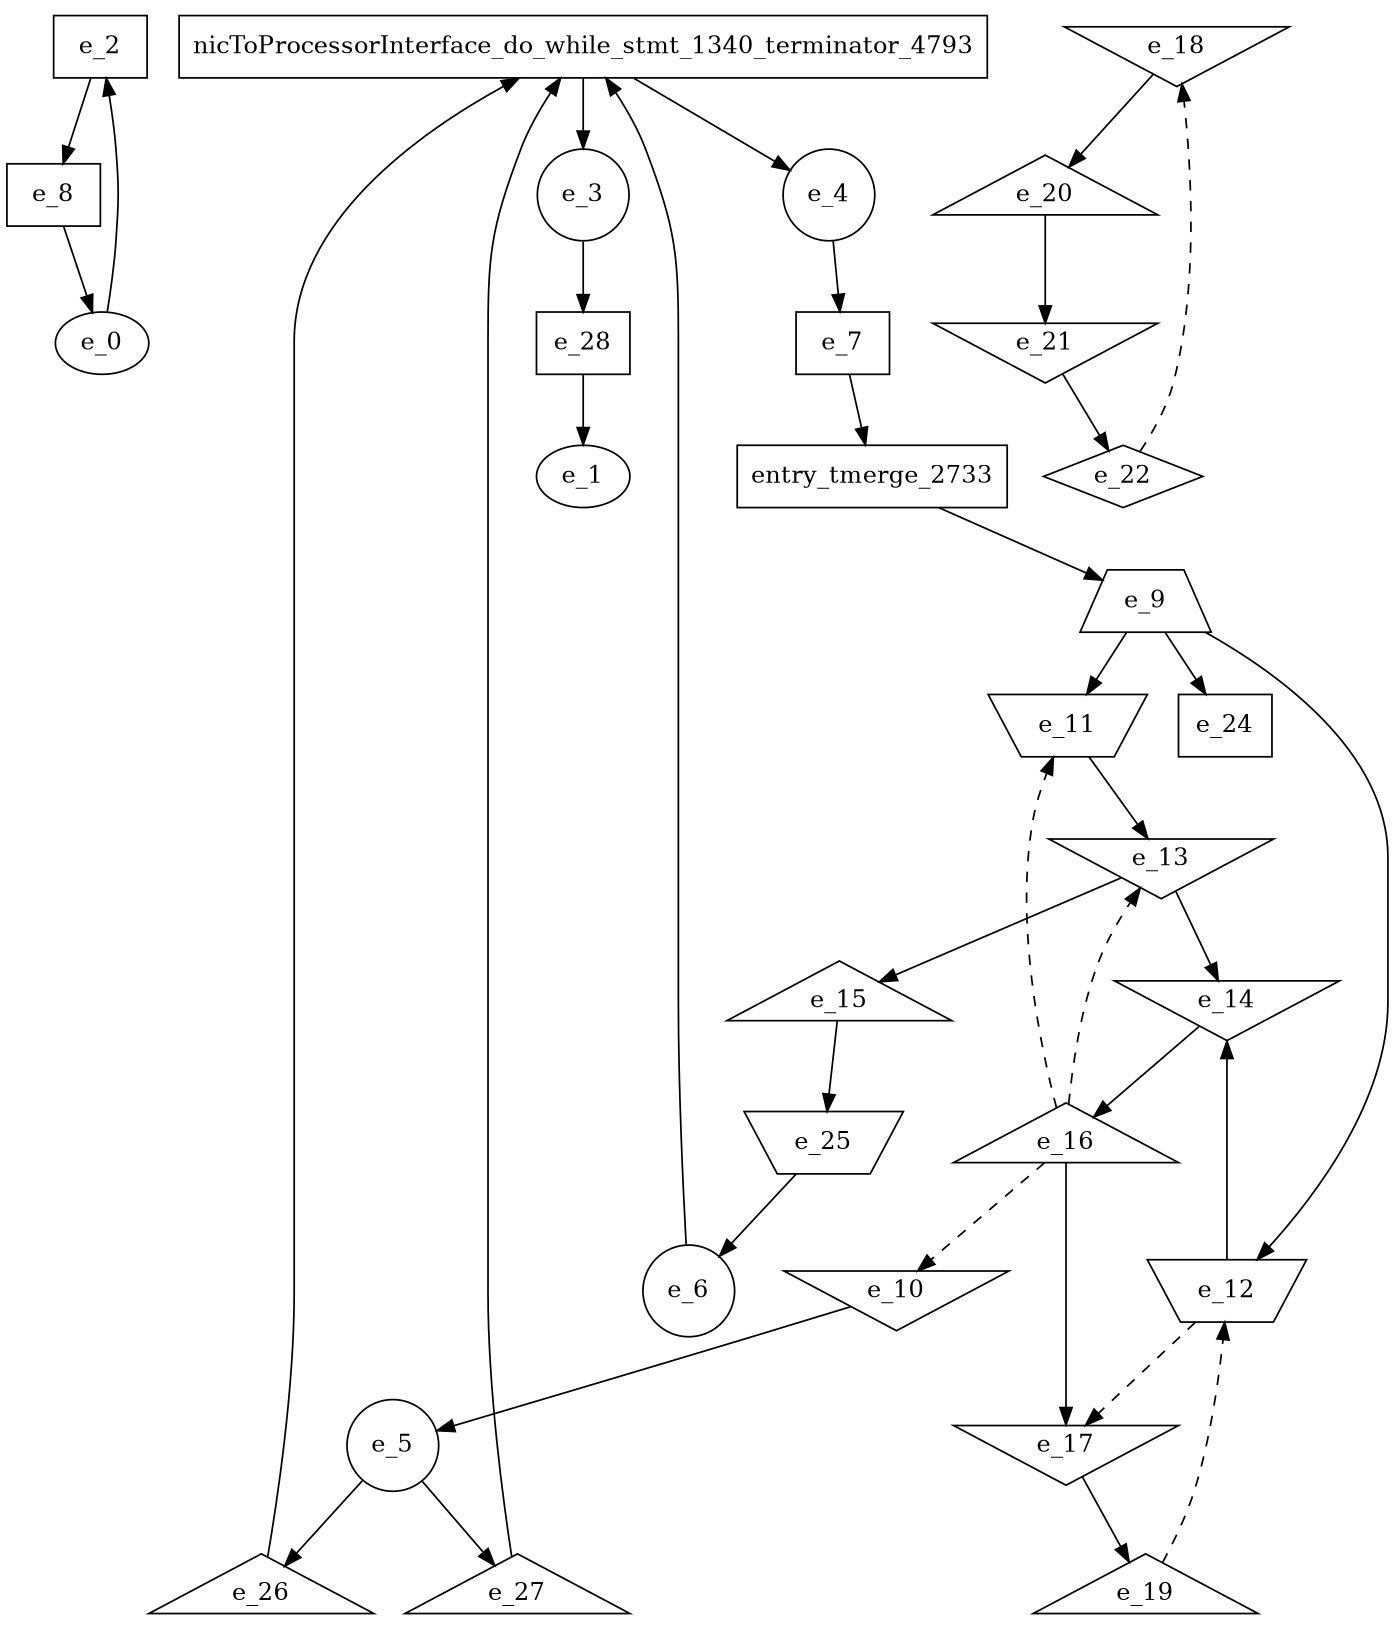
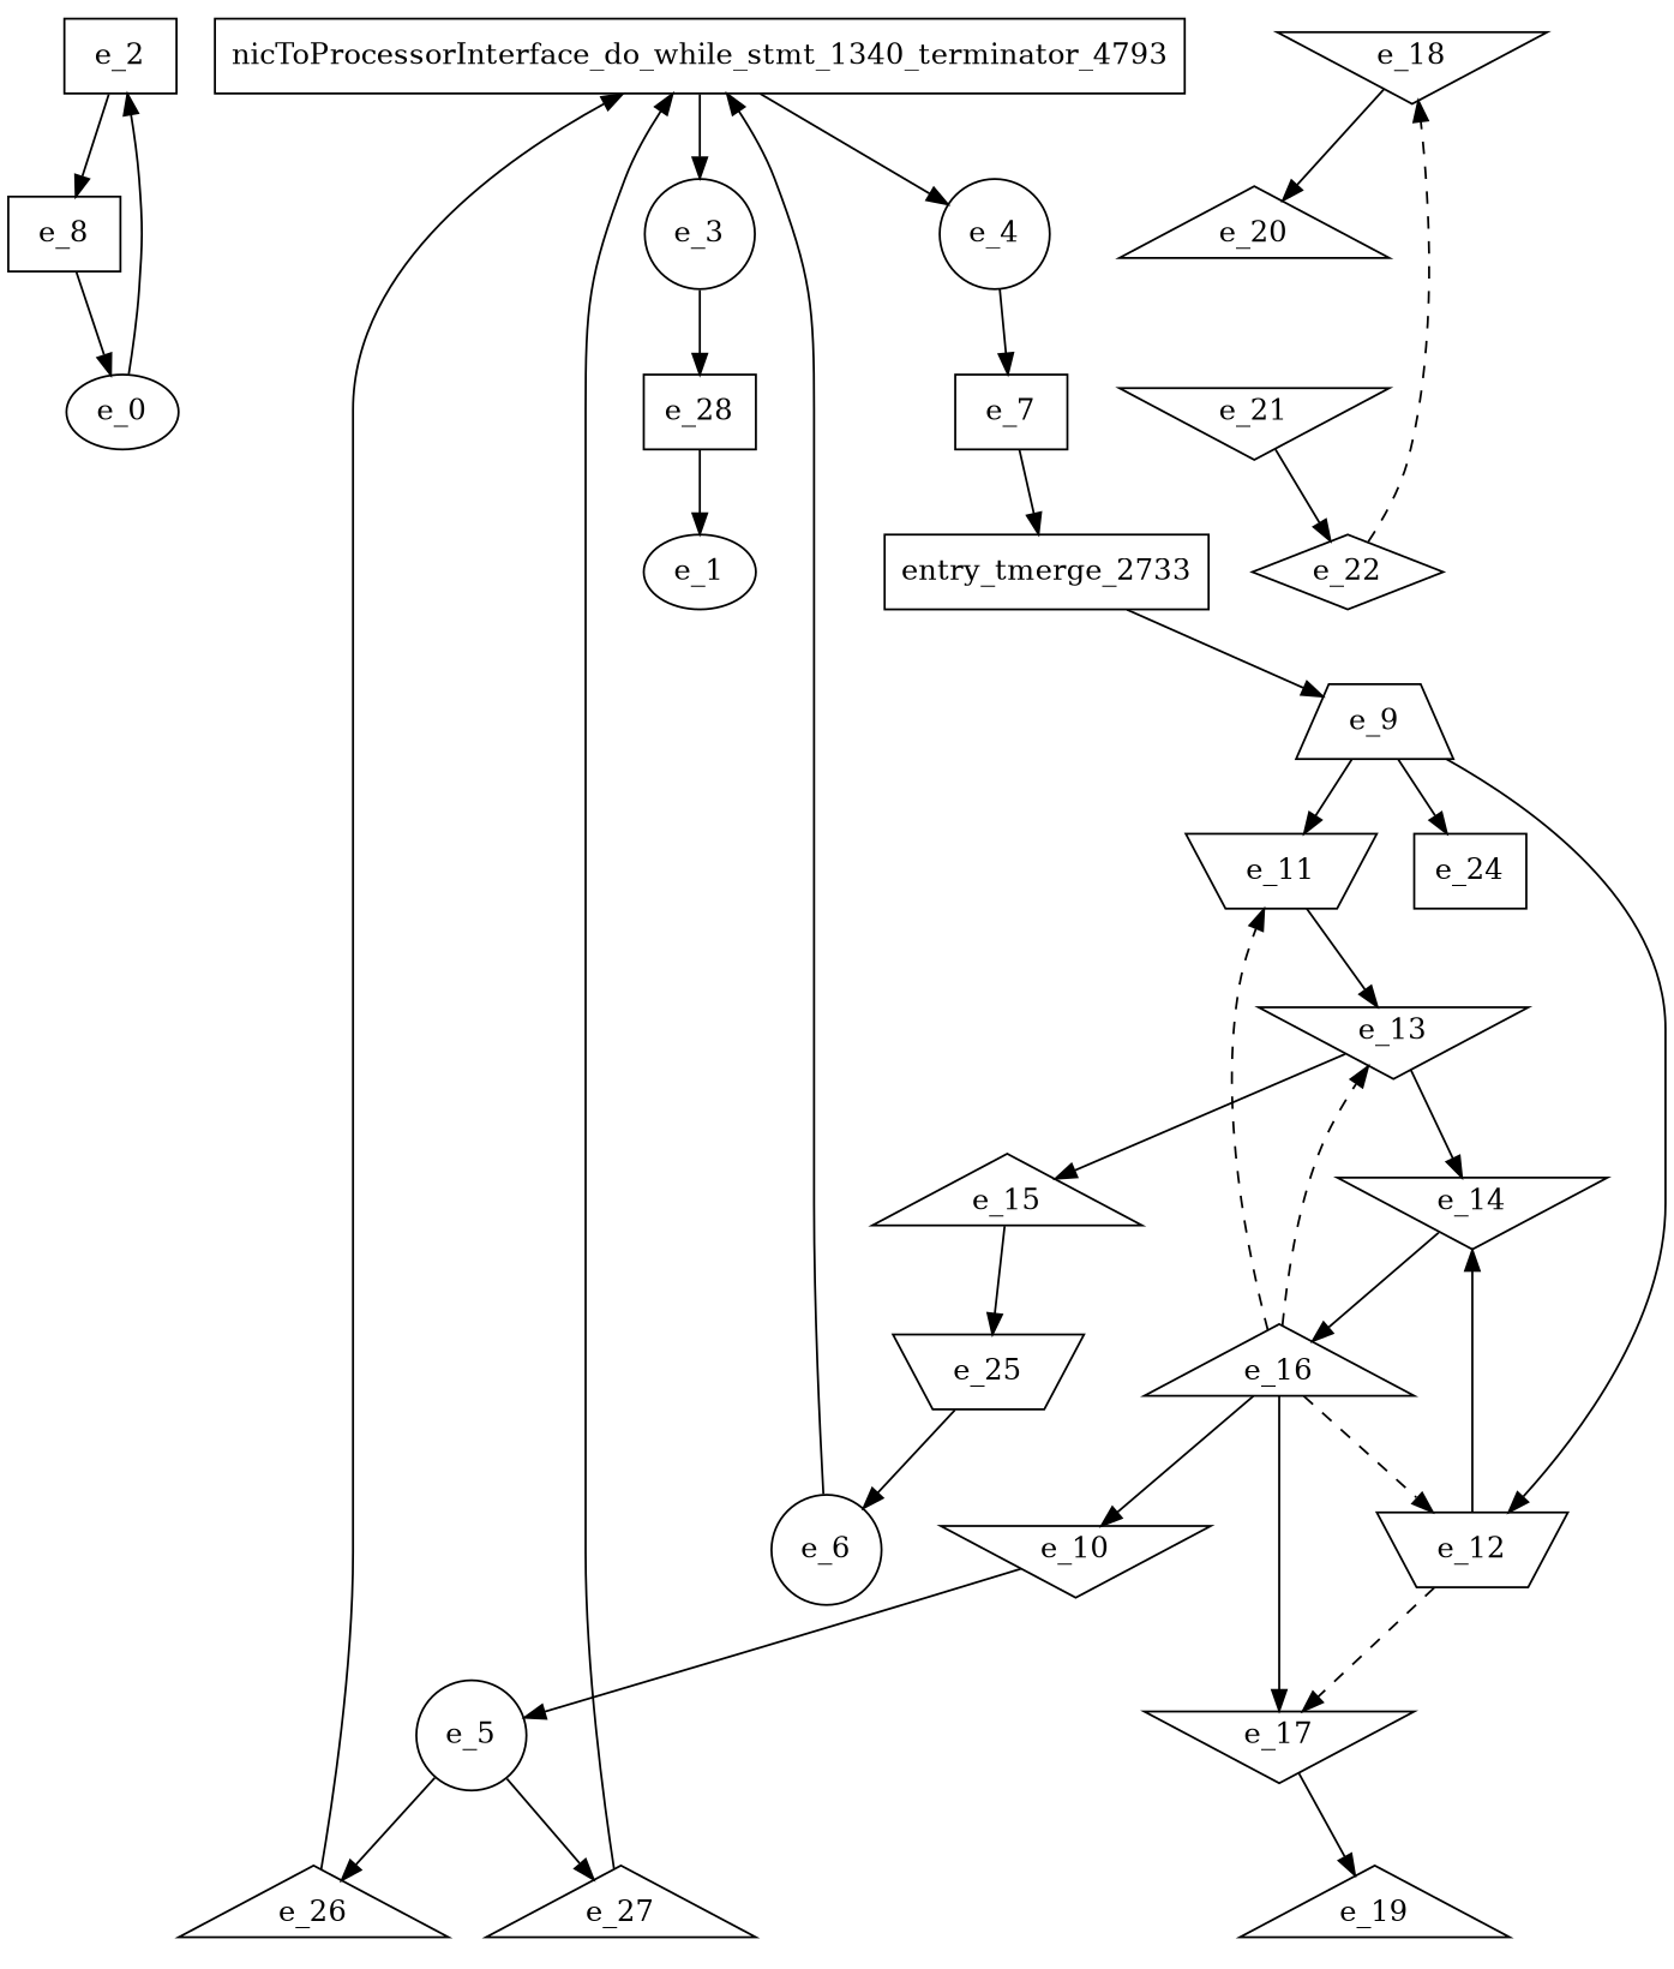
  digraph {
    node [shape=triangle]
    e_2 [shape=dot]
    e_8 [shape=dot]
    e_0 [shape=""]
    e_3 [shape=circle]
    e_28 [shape=dot]
    e_1 [shape=""]
    e_4 [shape=circle]
    e_7 [shape=dot]
    entry_tmerge_2733 [shape=rectangle]
    e_5 [shape=circle]
    e_26
    e_27
    n13 [label=nicToProcessorInterface_do_while_stmt_1340_terminator_4793 shape=rectangle]
    e_6 [shape=circle]
    e_9 [shape=trapezium]
    e_11 [shape=invtrapezium]
    e_12 [shape=invtrapezium]
    e_24 [shape=dot]
    e_13 [shape=invtriangle]
    e_14 [shape=invtriangle]
    e_17 [shape=invtriangle]
    e_10 [shape=invtriangle]
    e_15
    e_16
    e_25 [shape=invtrapezium]
    e_19
    e_18 [shape=invtriangle]
    e_20
    e_21 [shape=invtriangle]
    e_22 [shape=diamond]
    e_2 -> e_8
    e_8 -> e_0
    e_0 -> e_2
    e_3 -> e_28
    e_28 -> e_1
    e_4 -> e_7
    e_7 -> entry_tmerge_2733
    entry_tmerge_2733 -> e_9
    e_5 -> e_26
    e_5 -> e_27
    e_26 -> n13
    e_27 -> n13
    n13 -> e_3
    n13 -> e_4
    e_6 -> n13
    e_9 -> e_11
    e_9 -> e_12
    e_9 -> e_24
    e_11 -> e_13
    e_12 -> e_14
    e_12 -> e_17 [style=dashed]
    e_13 -> e_14
    e_13 -> e_15
    e_14 -> e_16
    e_17 -> e_19
    e_10 -> e_5
    e_15 -> e_25
    e_16 -> e_11 [style=dashed]
    e_16 -> e_13 [style=dashed]
    e_16 -> e_17
-   e_16 -> e_10 [style=dashed]
+   e_16 -> e_10
    e_25 -> e_6
-   e_19 -> e_12 [style=dashed]
+   e_16 -> e_12 [style=dashed]
    e_18 -> e_20
-   e_20 -> e_21
    e_21 -> e_22
    e_22 -> e_18 [style=dashed]
  }
